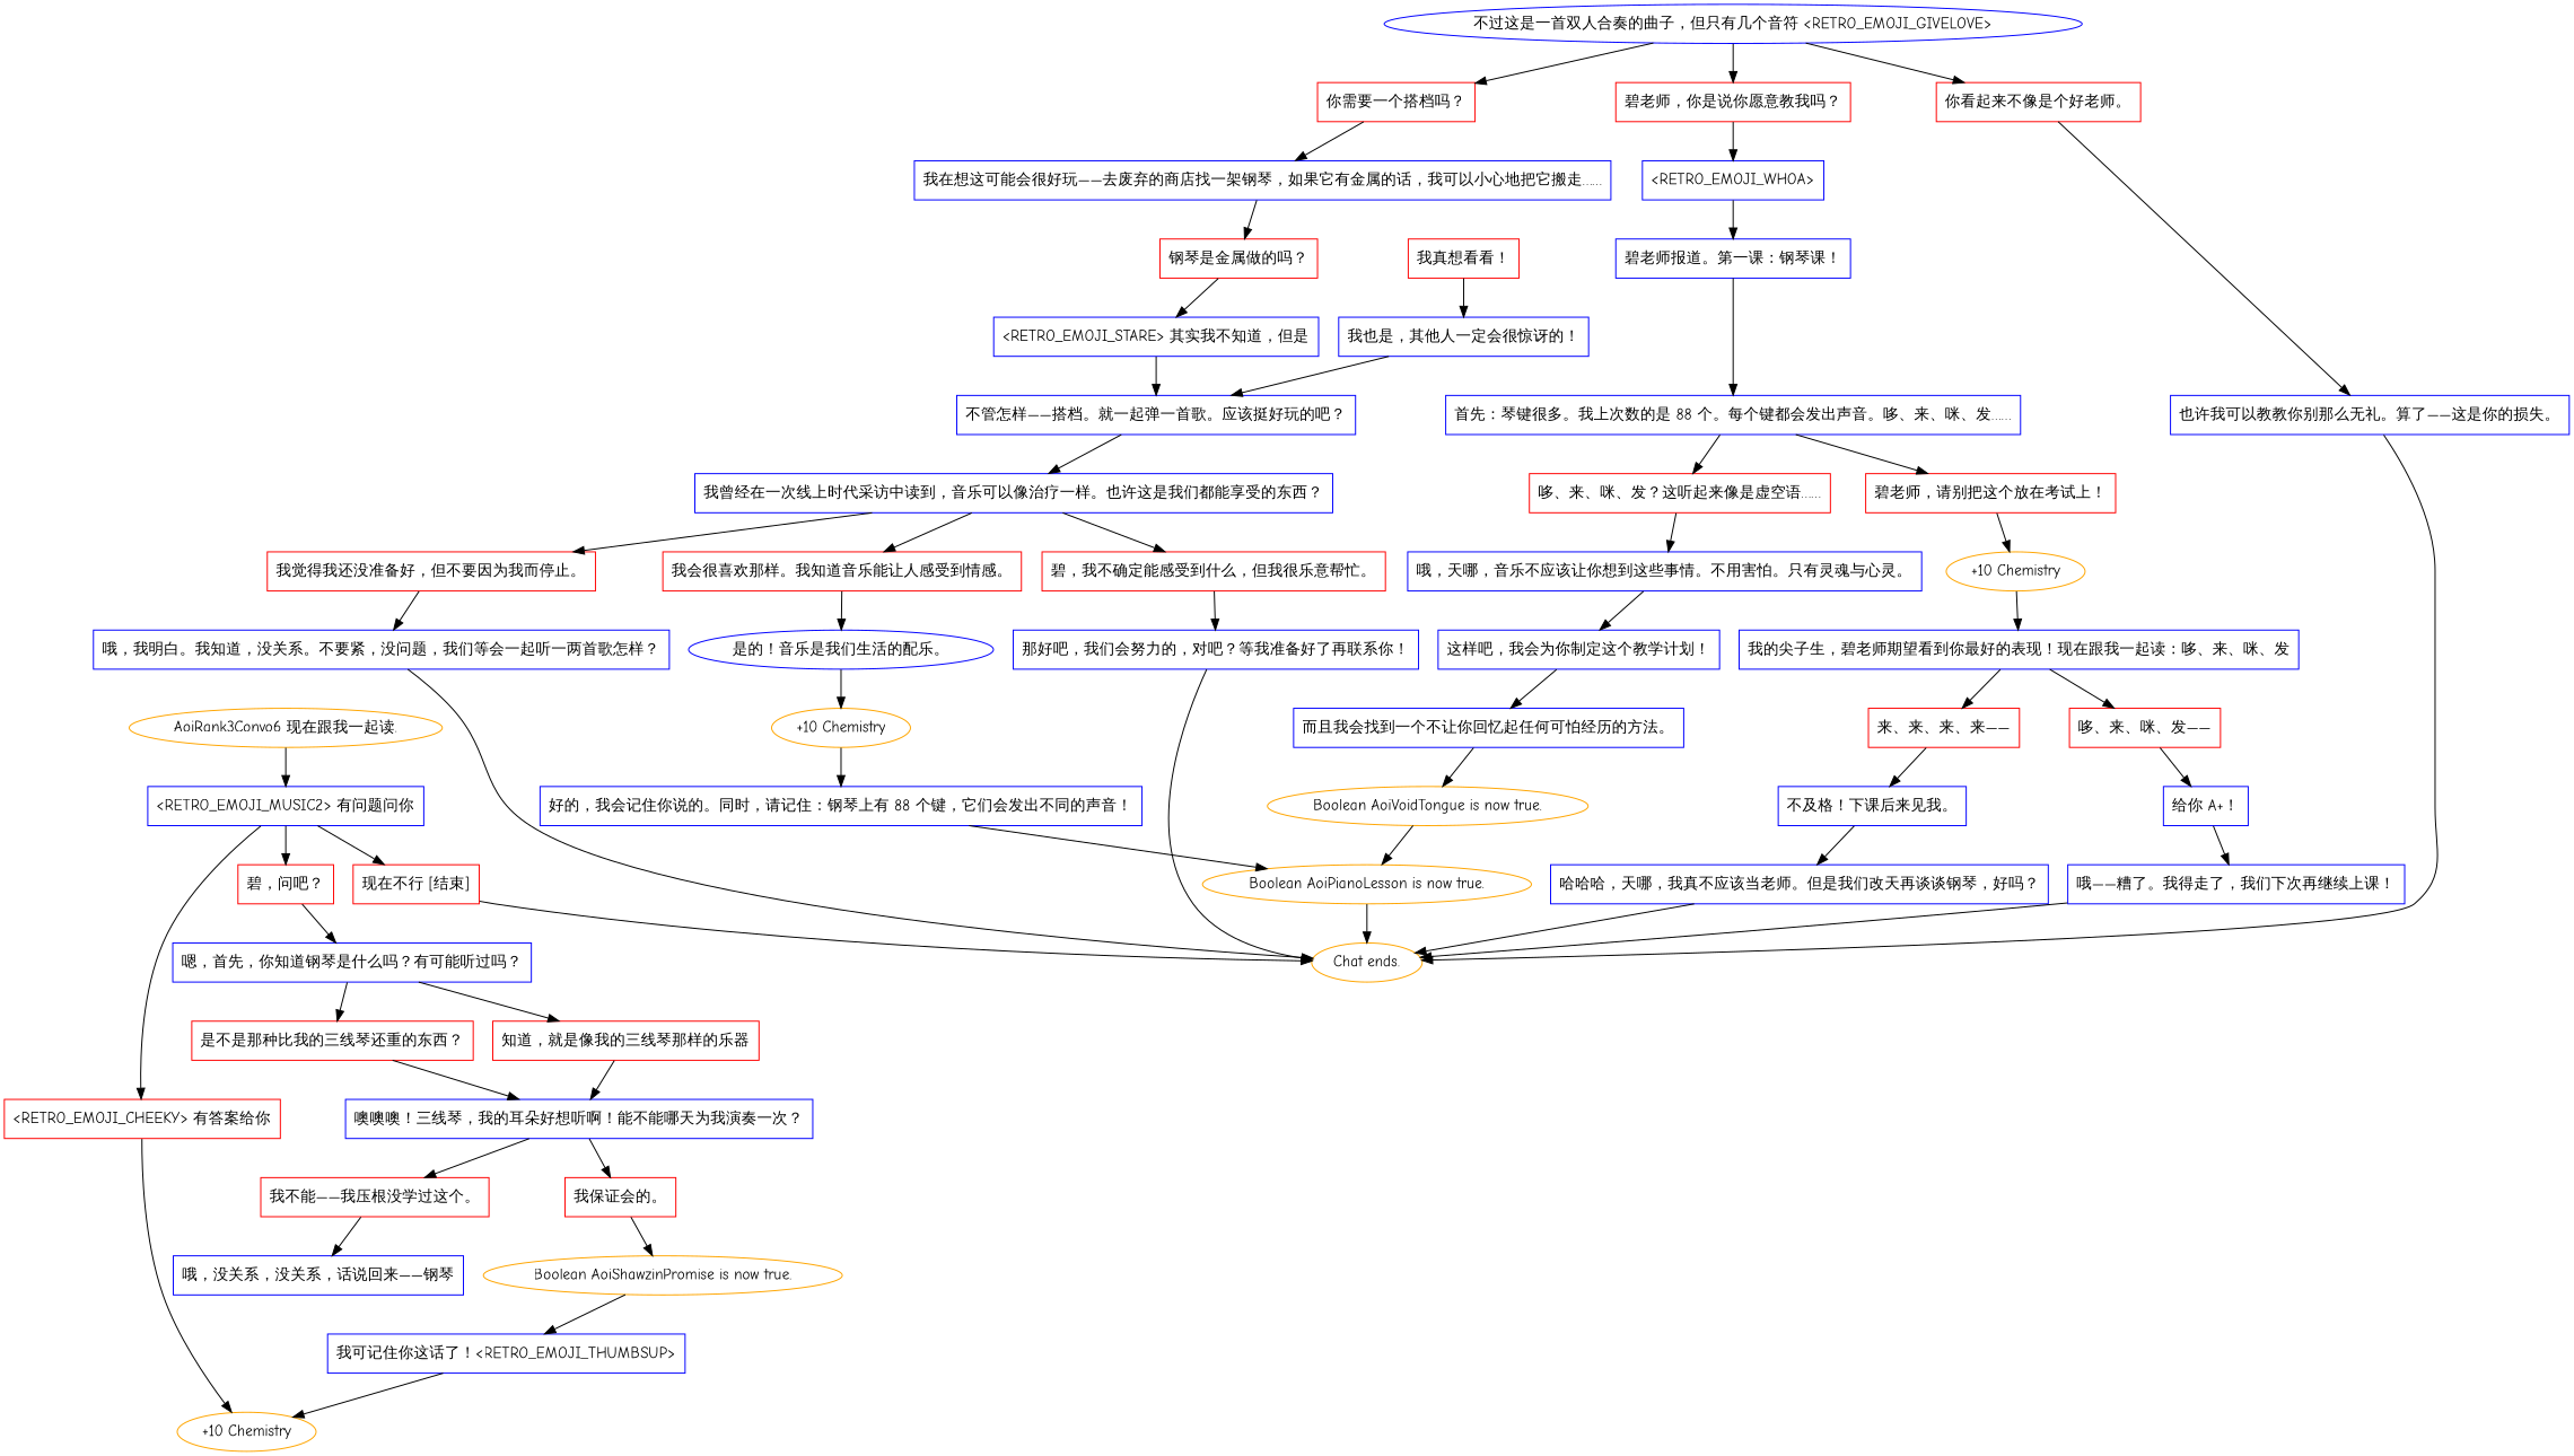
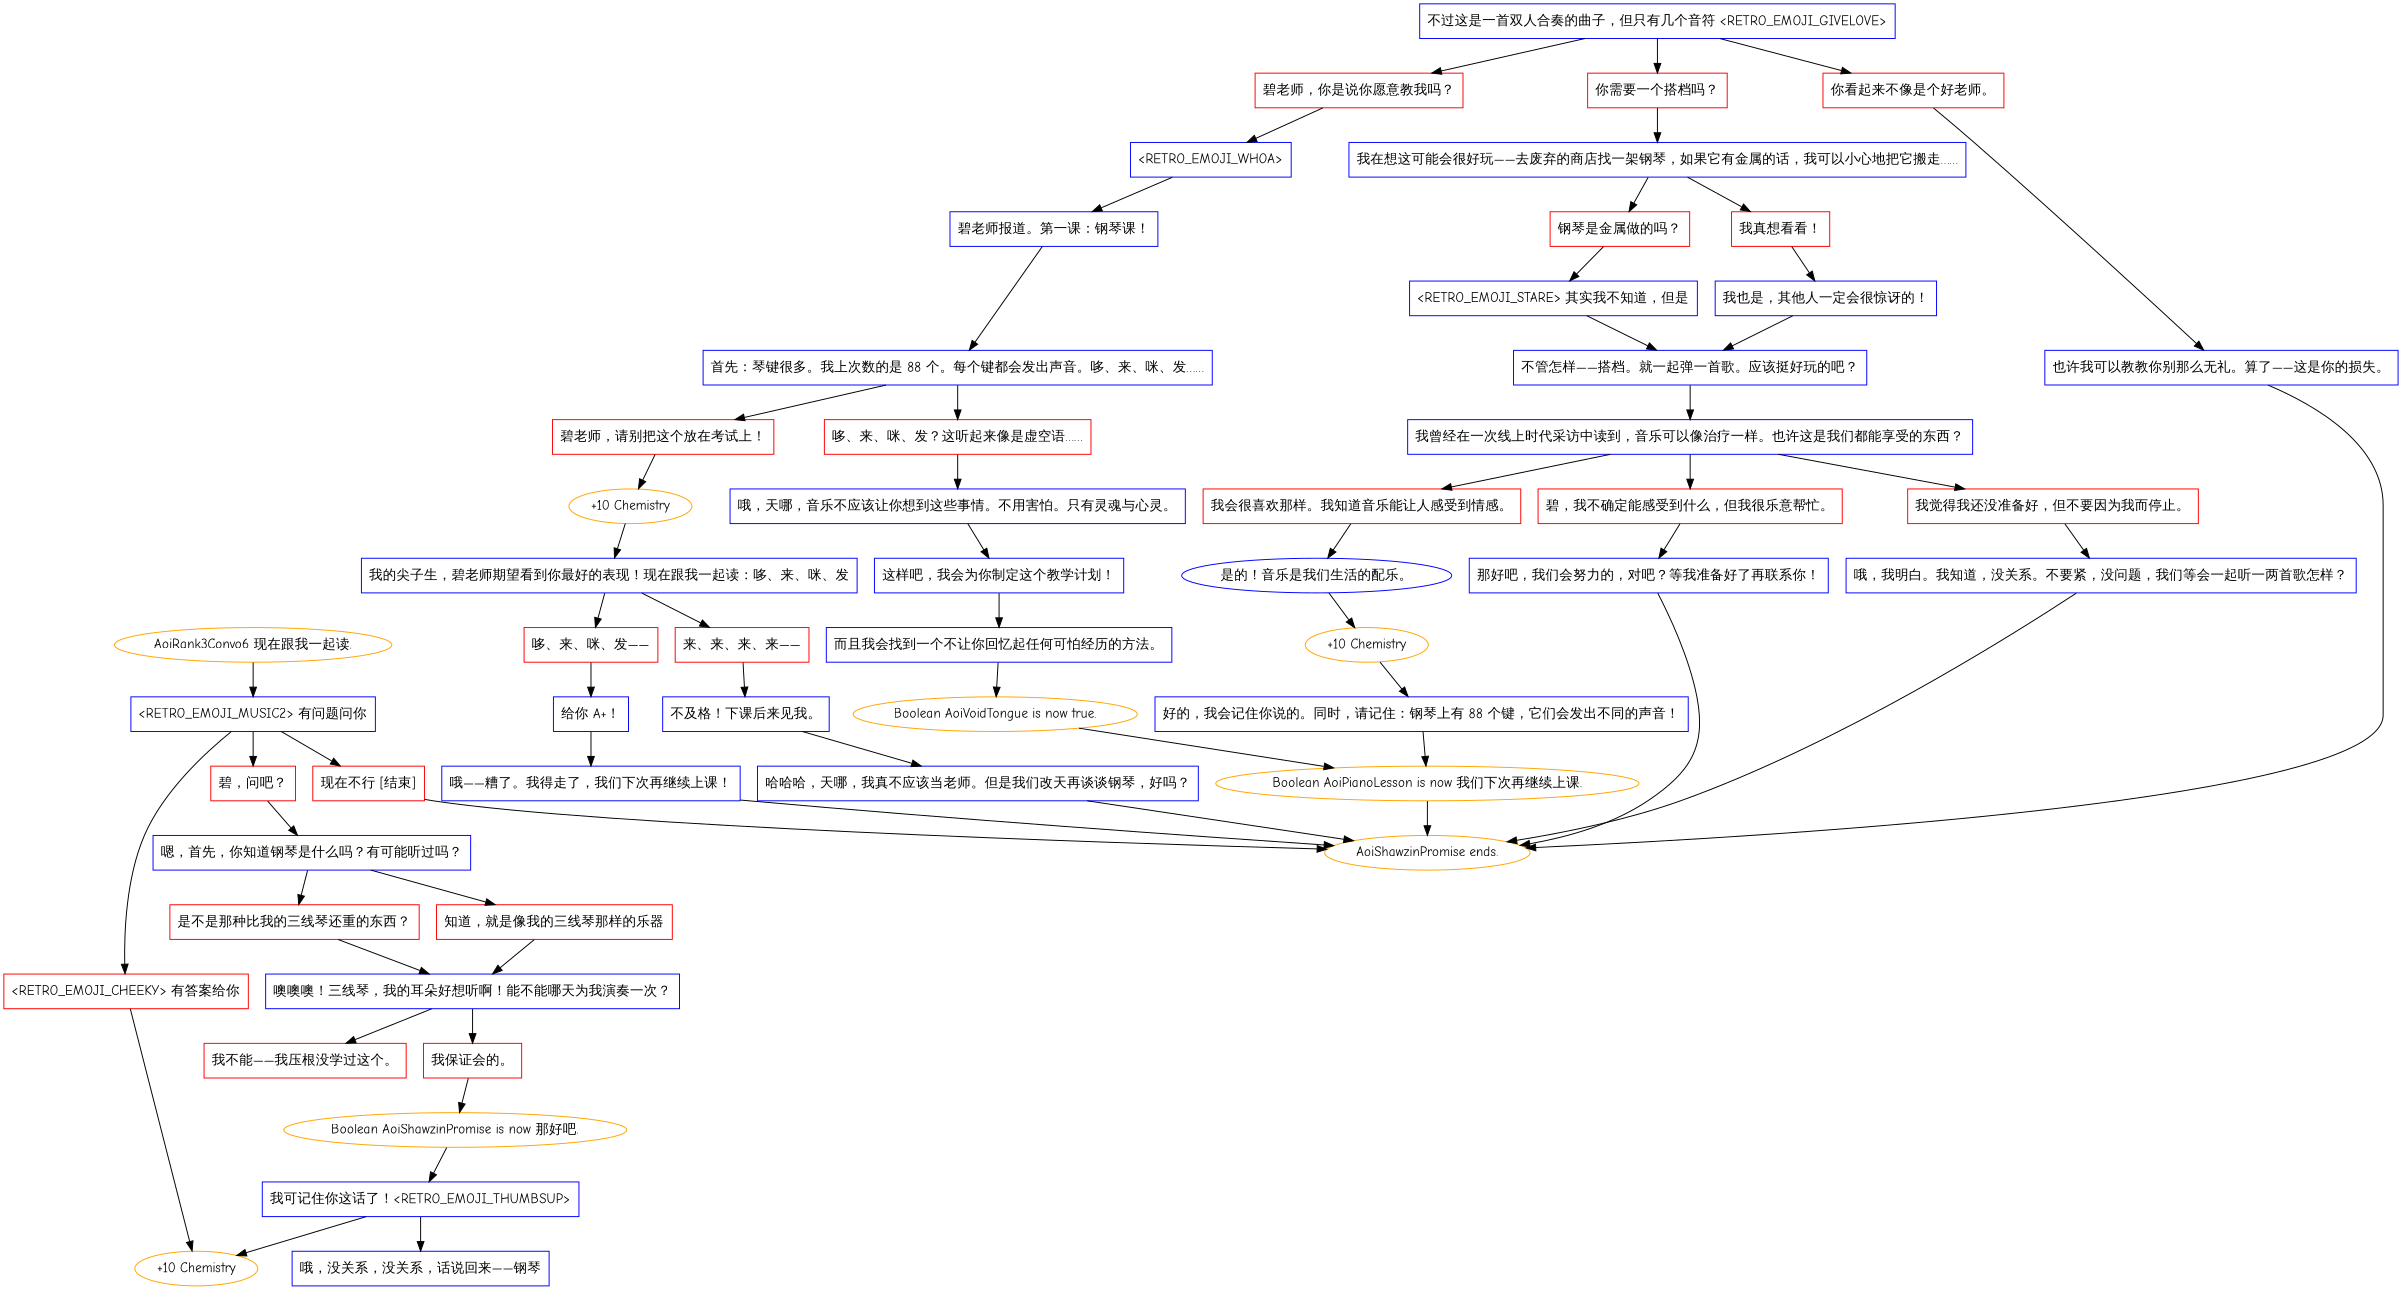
  digraph {
    fontname="Comic Neue"
    node [color=blue fontname="Comic Neue" shape=box]
    edge [fontname="Comic Neue"]
    n1 [color=orange label="AoiRank3Convo6 现在跟我一起读." shape=""]
    n2 [label="<RETRO_EMOJI_MUSIC2> 有问题问你"]
    n3 [color=red label="<RETRO_EMOJI_CHEEKY> 有答案给你"]
    n4 [color=red label="碧，问吧？"]
    n5 [color=red label="现在不行 [结束]"]
    n6 [color=orange label="+10 Chemistry" shape=""]
    n7 [label="嗯，首先，你知道钢琴是什么吗？有可能听过吗？"]
-   "Chat ends." [color=orange shape=""]
+   "Chat ends." [color=orange label="AoiShawzinPromise ends." shape=""]
    n9 [color=red label="是不是那种比我的三线琴还重的东西？"]
    n10 [color=red label="知道，就是像我的三线琴那样的乐器"]
    n11 [label="噢噢噢！三线琴，我的耳朵好想听啊！能不能哪天为我演奏一次？"]
-   n12 [label="不过这是一首双人合奏的曲子，但只有几个音符 <RETRO_EMOJI_GIVELOVE>" shape=ellipse]
+   n12 [label="不过这是一首双人合奏的曲子，但只有几个音符 <RETRO_EMOJI_GIVELOVE>"]
    n13 [color=red label="你需要一个搭档吗？"]
    n14 [color=red label="碧老师，你是说你愿意教我吗？"]
    n15 [color=red label="你看起来不像是个好老师。"]
    n16 [color=red label="我保证会的。"]
    n17 [color=red label="我不能——我压根没学过这个。"]
    n18 [label="我在想这可能会很好玩——去废弃的商店找一架钢琴，如果它有金属的话，我可以小心地把它搬走……"]
    n19 [label="<RETRO_EMOJI_WHOA>"]
    n20 [label="也许我可以教教你别那么无礼。算了——这是你的损失。"]
-   n21 [color=orange label="Boolean AoiShawzinPromise is now true." shape=""]
+   n21 [color=orange label="Boolean AoiShawzinPromise is now 那好吧." shape=""]
    n22 [label="哦，没关系，没关系，话说回来——钢琴"]
    n23 [color=red label="钢琴是金属做的吗？"]
    n24 [color=red label="我真想看看！"]
    n25 [label="碧老师报道。第一课：钢琴课！"]
    n26 [label="我可记住你这话了！<RETRO_EMOJI_THUMBSUP>"]
    n27 [label="<RETRO_EMOJI_STARE> 其实我不知道，但是"]
    n28 [label="我也是，其他人一定会很惊讶的！"]
    n29 [label="首先：琴键很多。我上次数的是 88 个。每个键都会发出声音。哆、来、咪、发……"]
    n30 [label="不管怎样——搭档。就一起弹一首歌。应该挺好玩的吧？"]
    n31 [color=red label="哆、来、咪、发？这听起来像是虚空语……"]
    n32 [color=red label="碧老师，请别把这个放在考试上！"]
    n33 [label="我曾经在一次线上时代采访中读到，音乐可以像治疗一样。也许这是我们都能享受的东西？"]
    n34 [label="哦，天哪，音乐不应该让你想到这些事情。不用害怕。只有灵魂与心灵。"]
    n35 [color=orange label="+10 Chemistry" shape=""]
    n36 [color=red label="我觉得我还没准备好，但不要因为我而停止。"]
    n37 [color=red label="我会很喜欢那样。我知道音乐能让人感受到情感。"]
    n38 [color=red label="碧，我不确定能感受到什么，但我很乐意帮忙。"]
    n39 [label="这样吧，我会为你制定这个教学计划！"]
    n40 [label="我的尖子生，碧老师期望看到你最好的表现！现在跟我一起读：哆、来、咪、发"]
    n41 [label="哦，我明白。我知道，没关系。不要紧，没问题，我们等会一起听一两首歌怎样？"]
    n42 [label="是的！音乐是我们生活的配乐。" shape=ellipse]
    n43 [label="那好吧，我们会努力的，对吧？等我准备好了再联系你！"]
    n44 [label="而且我会找到一个不让你回忆起任何可怕经历的方法。"]
    n45 [color=red label="哆、来、咪、发——"]
    n46 [color=red label="来、来、来、来——"]
    n47 [color=orange label="+10 Chemistry" shape=""]
    n48 [color=orange label="Boolean AoiVoidTongue is now true." shape=""]
    n49 [label="给你 A+！"]
    n50 [label="不及格！下课后来见我。"]
    n51 [label="好的，我会记住你说的。同时，请记住：钢琴上有 88 个键，它们会发出不同的声音！"]
-   n52 [color=orange label="Boolean AoiPianoLesson is now true." shape=""]
+   n52 [color=orange label="Boolean AoiPianoLesson is now 我们下次再继续上课." shape=""]
    n53 [label="哦——糟了。我得走了，我们下次再继续上课！"]
    n54 [label="哈哈哈，天哪，我真不应该当老师。但是我们改天再谈谈钢琴，好吗？"]
    n1 -> n2
    n2 -> n3
    n2 -> n4
    n2 -> n5
    n3 -> n6
    n4 -> n7
    n5 -> "Chat ends."
    n7 -> n9
    n7 -> n10
    n9 -> n11
    n10 -> n11
    n11 -> n16
    n11 -> n17
    n12 -> n13
    n12 -> n14
    n12 -> n15
    n13 -> n18
    n14 -> n19
    n15 -> n20
    n16 -> n21
-   n17 -> n22
+   n26 -> n22
    n18 -> n23
+   n18 -> n24
    n19 -> n25
    n20 -> "Chat ends."
    n21 -> n26
    n23 -> n27
    n24 -> n28
    n25 -> n29
    n26 -> n6
    n27 -> n30
    n28 -> n30
    n29 -> n31
    n29 -> n32
    n30 -> n33
    n31 -> n34
    n32 -> n35
    n33 -> n36
    n33 -> n37
    n33 -> n38
    n34 -> n39
    n35 -> n40
    n36 -> n41
    n37 -> n42
    n38 -> n43
    n39 -> n44
    n40 -> n45
    n40 -> n46
    n41 -> "Chat ends."
    n42 -> n47
    n43 -> "Chat ends."
    n44 -> n48
    n45 -> n49
    n46 -> n50
    n47 -> n51
    n48 -> n52
    n49 -> n53
    n50 -> n54
    n51 -> n52
    n52 -> "Chat ends."
    n53 -> "Chat ends."
    n54 -> "Chat ends."
  }
